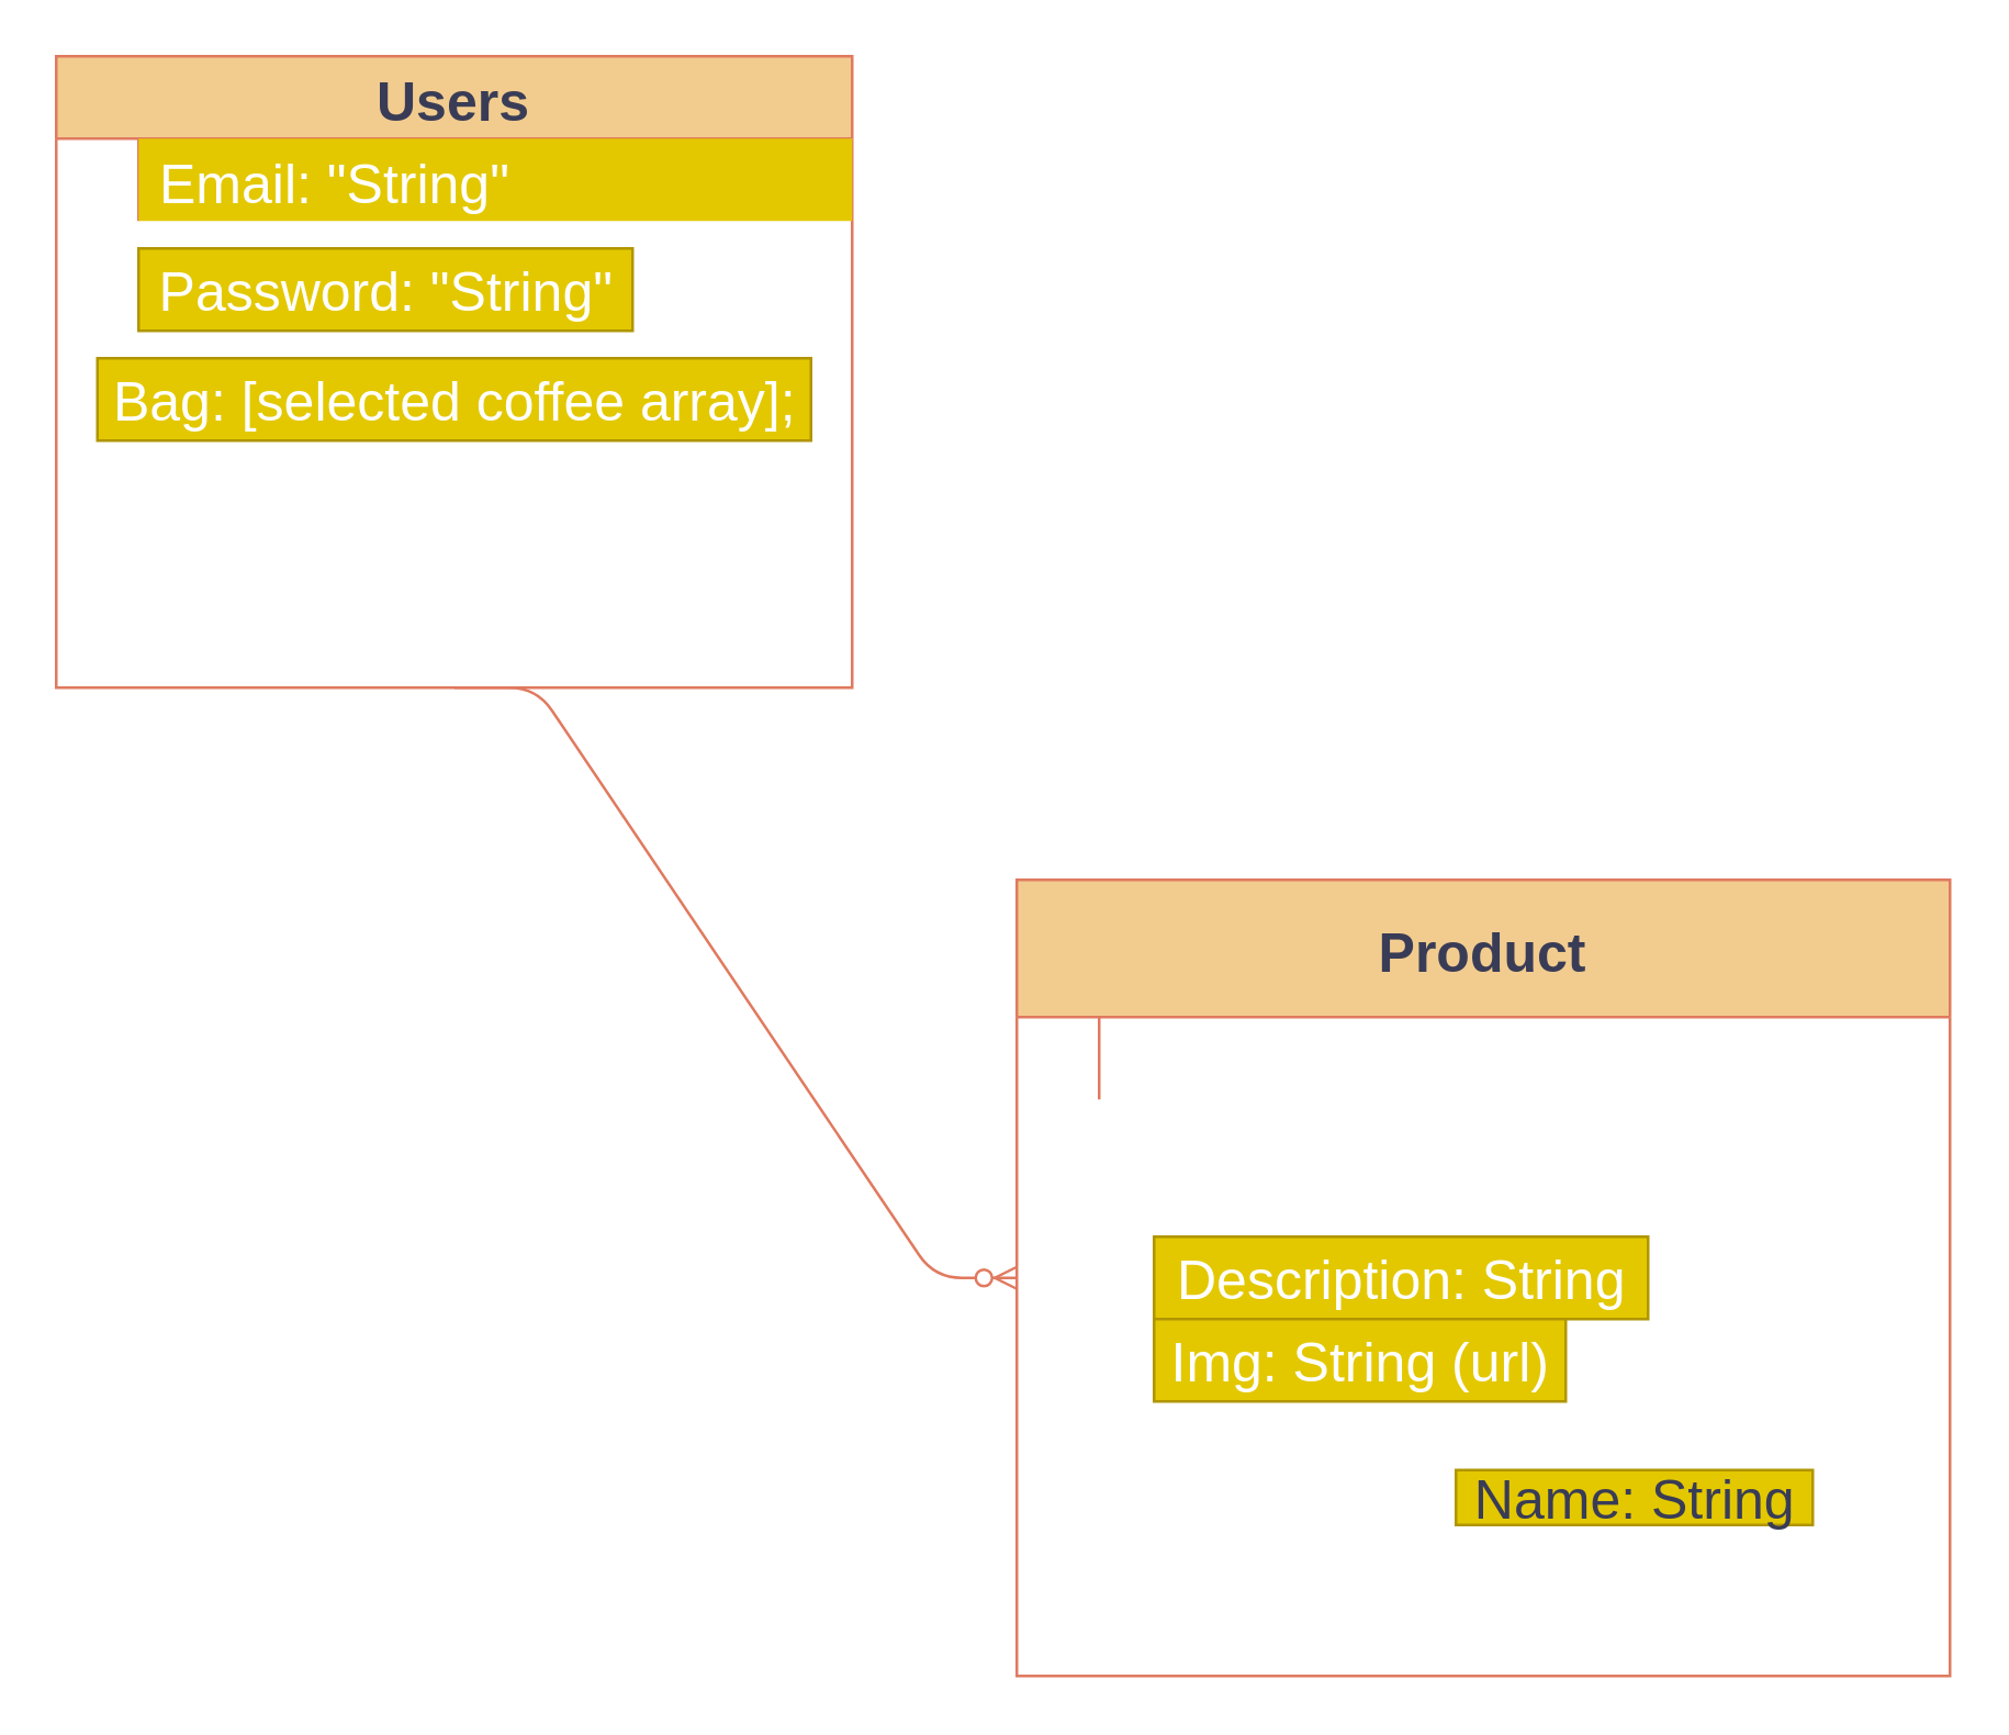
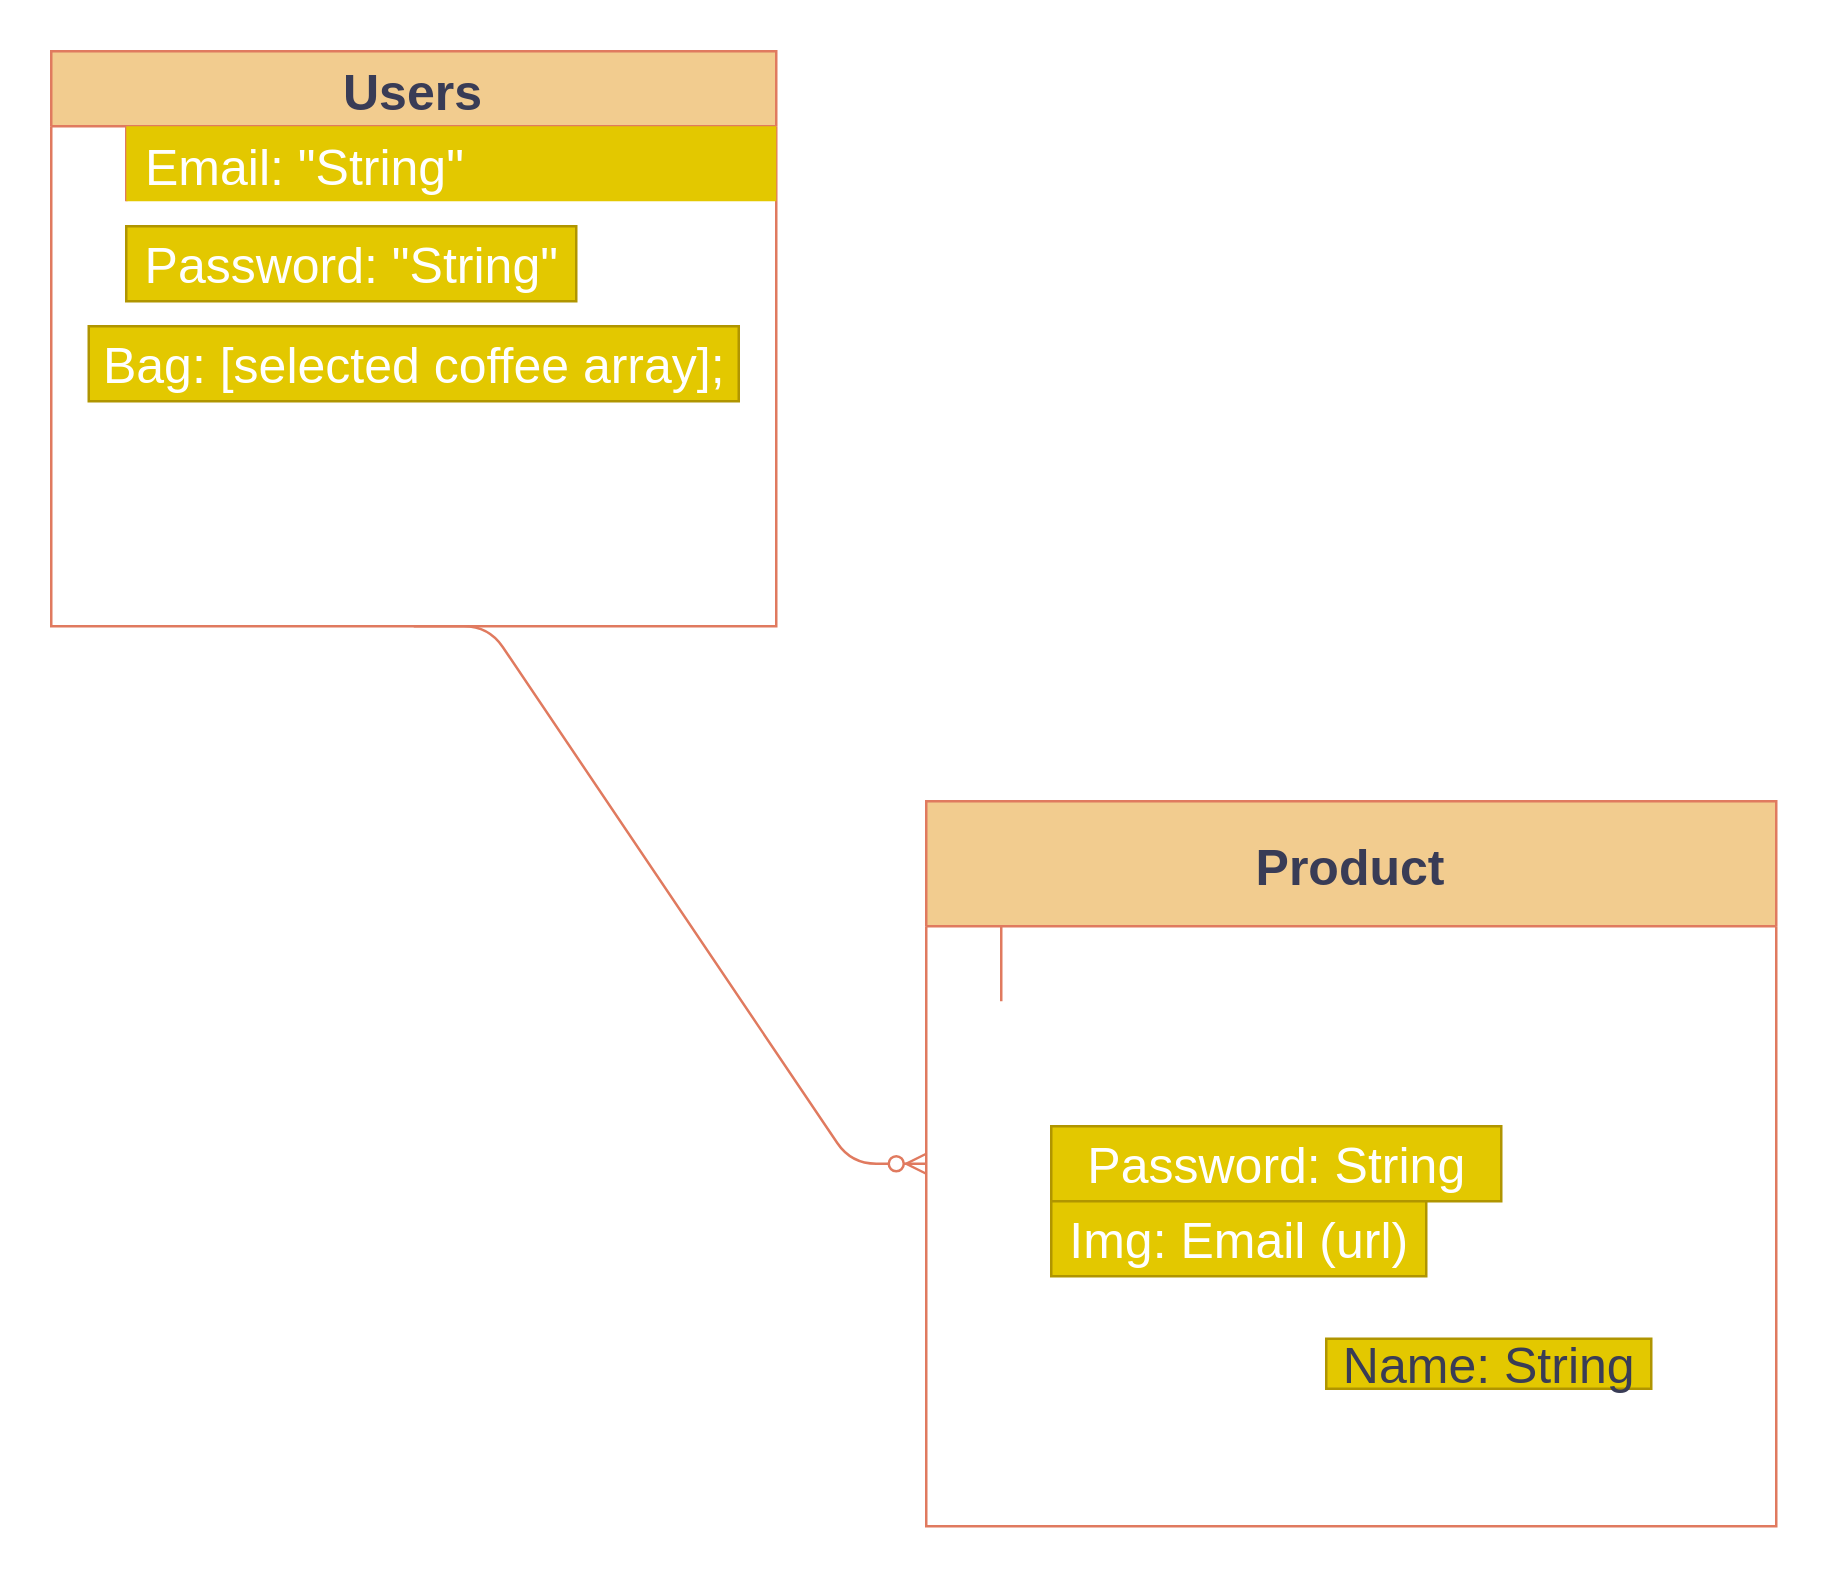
  <mxCell id="0" />
  <mxCell id="1" parent="0" />
  <mxCell id="2" value="Product" style="shape=table;startSize=50;container=1;collapsible=1;childLayout=tableLayout;fixedRows=1;rowLines=0;fontStyle=1;align=center;resizeLast=1;fillColor=#F2CC8F;strokeColor=#E07A5F;fontColor=#393C56;fontSize=20;" vertex="1" parent="1"><mxGeometry x="370" y="320" width="340" height="290" as="geometry" /></mxCell>
  <mxCell id="3" value="" style="shape=partialRectangle;collapsible=0;dropTarget=0;pointerEvents=0;fillColor=none;points=[[0,0.5],[1,0.5]];portConstraint=eastwest;top=0;left=0;right=0;bottom=0;strokeColor=#E07A5F;fontColor=#393C56;" vertex="1" parent="2"><mxGeometry y="50" width="340" height="30" as="geometry" /></mxCell>
  <mxCell id="4" value="" style="shape=partialRectangle;overflow=hidden;connectable=0;fillColor=none;top=0;left=0;bottom=0;right=0;strokeColor=#E07A5F;fontColor=#393C56;" vertex="1" parent="3"><mxGeometry width="30" height="30" as="geometry" /></mxCell>
  <mxCell id="5" value="" style="shape=partialRectangle;overflow=hidden;connectable=0;fillColor=none;top=0;left=0;bottom=0;right=0;align=left;spacingLeft=6;strokeColor=#E07A5F;fontColor=#393C56;fontSize=20;" vertex="1" parent="3"><mxGeometry x="30" width="310" height="30" as="geometry" /></mxCell>
  <mxCell id="6" value="Users" style="shape=table;startSize=30;container=1;collapsible=1;childLayout=tableLayout;fixedRows=1;rowLines=0;fontStyle=1;align=center;resizeLast=1;fillColor=#F2CC8F;strokeColor=#E07A5F;fontColor=#393C56;fontSize=20;" vertex="1" parent="1"><mxGeometry x="20" y="20" width="290" height="230" as="geometry" /></mxCell>
  <mxCell id="7" value="" style="shape=partialRectangle;collapsible=0;dropTarget=0;pointerEvents=0;fillColor=none;points=[[0,0.5],[1,0.5]];portConstraint=eastwest;top=0;left=0;right=0;bottom=0;strokeColor=#E07A5F;fontColor=#393C56;" vertex="1" parent="6"><mxGeometry y="30" width="290" height="30" as="geometry" /></mxCell>
  <mxCell id="8" value="" style="shape=partialRectangle;overflow=hidden;connectable=0;fillColor=none;top=0;left=0;bottom=0;right=0;strokeColor=#E07A5F;fontColor=#393C56;" vertex="1" parent="7"><mxGeometry width="30" height="30" as="geometry" /></mxCell>
  <mxCell id="9" value="Email: &quot;String&quot;" style="shape=partialRectangle;overflow=hidden;connectable=0;fillColor=#e3c800;top=0;left=0;bottom=0;right=0;align=left;spacingLeft=6;strokeColor=#B09500;fontColor=#ffffff;fontSize=20;" vertex="1" parent="7"><mxGeometry x="30" width="260" height="30" as="geometry" /></mxCell>
  <mxCell id="10" value="Password: &quot;String&quot;" style="text;html=1;align=center;verticalAlign=middle;resizable=0;points=[];autosize=1;strokeColor=#B09500;fontSize=20;fontColor=#ffffff;fillColor=#e3c800;" vertex="1" parent="1"><mxGeometry x="50" y="90" width="180" height="30" as="geometry" /></mxCell>
  <mxCell id="11" value="Bag: [selected coffee array];" style="text;html=1;align=center;verticalAlign=middle;resizable=0;points=[];autosize=1;strokeColor=#B09500;fontSize=20;fontColor=#ffffff;fillColor=#e3c800;" vertex="1" parent="1"><mxGeometry x="35" y="130" width="260" height="30" as="geometry" /></mxCell>
- <mxCell id="12" value="Description: String" style="text;html=1;align=center;verticalAlign=middle;resizable=0;points=[];autosize=1;strokeColor=#B09500;fontSize=20;fontColor=#ffffff;fillColor=#e3c800;" vertex="1" parent="1"><mxGeometry x="420" y="450" width="180" height="30" as="geometry" /></mxCell>
- <mxCell id="13" value="Img: String (url)" style="text;html=1;align=center;verticalAlign=middle;resizable=0;points=[];autosize=1;strokeColor=#B09500;fontSize=20;fontColor=#ffffff;fillColor=#e3c800;" vertex="1" parent="1"><mxGeometry x="420" y="480" width="150" height="30" as="geometry" /></mxCell>
+ <mxCell id="12" value="Password: String" style="text;html=1;align=center;verticalAlign=middle;resizable=0;points=[];autosize=1;strokeColor=#B09500;fontSize=20;fontColor=#ffffff;fillColor=#e3c800;" vertex="1" parent="1"><mxGeometry x="420" y="450" width="180" height="30" as="geometry" /></mxCell>
+ <mxCell id="13" value="Img: Email (url)" style="text;html=1;align=center;verticalAlign=middle;resizable=0;points=[];autosize=1;strokeColor=#B09500;fontSize=20;fontColor=#ffffff;fillColor=#e3c800;" vertex="1" parent="1"><mxGeometry x="420" y="480" width="150" height="30" as="geometry" /></mxCell>
  <mxCell id="14" value="" style="edgeStyle=entityRelationEdgeStyle;fontSize=12;html=1;endArrow=ERzeroToMany;endFill=1;fontColor=#393C56;strokeColor=#E07A5F;fillColor=#F2CC8F;exitX=0.5;exitY=1;exitDx=0;exitDy=0;entryX=0;entryY=0.5;entryDx=0;entryDy=0;" edge="1" parent="1" source="6" target="2"><mxGeometry width="100" height="100" relative="1" as="geometry"><mxPoint x="350" y="380" as="sourcePoint" /><mxPoint x="450" y="280" as="targetPoint" /></mxGeometry></mxCell>
  <mxCell id="15" value="&lt;span style=&quot;color: rgb(57 , 60 , 86) ; font-size: 20px ; text-align: left&quot;&gt;Name: String&lt;/span&gt;" style="text;html=1;align=center;verticalAlign=middle;resizable=0;points=[];autosize=1;fillColor=#e3c800;strokeColor=#B09500;fontColor=#ffffff;" vertex="1" parent="1"><mxGeometry x="530" y="535" width="130" height="20" as="geometry" /></mxCell>
